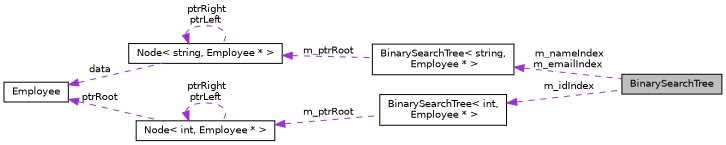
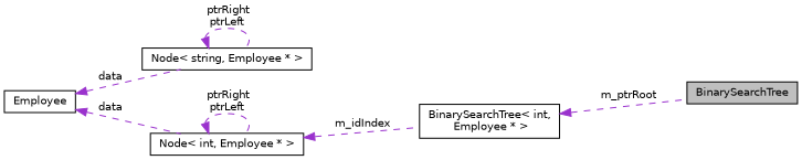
  digraph {
    rankdir=LR
    node [color=black fillcolor=white fontname=Helvetica fontsize=10 shape=record style=filled]
    edge [color=darkorchid3 dir=back fontname=Helvetica fontsize=10 labelfontname=Helvetica labelfontsize=10 style=dashed]
    n1 [fillcolor=grey75 fontcolor=black height=0.2 label=BinarySearchTree width=0.4]
-   n2 [height=0.2 label="BinarySearchTree\< string,\l Employee * \>" width=0.4]
    n3 [height=0.2 label="Node\< string, Employee * \>" width=0.4]
    n4 [height=0.2 label=Employee width=0.4]
    n5 [height=0.2 label="Node\< int, Employee * \>" width=0.4]
    n6 [height=0.2 label="BinarySearchTree\< int,\l Employee * \>" width=0.4]
-   n2 -> n1 [label=" m_nameIndex\nm_emailIndex"]
-   n3 -> n2 [label=" m_ptrRoot"]
    n3 -> n3 [label=" ptrRight\nptrLeft"]
    n4 -> n3 [label=" data"]
-   n4 -> n5 [label=" ptrRoot"]
+   n4 -> n5 [label=" data"]
    n5 -> n5 [label=" ptrRight\nptrLeft"]
-   n5 -> n6 [label=" m_ptrRoot"]
-   n6 -> n1 [label=" m_idIndex"]
+   n5 -> n6 [label=" m_idIndex"]
+   n6 -> n1 [label=" m_ptrRoot"]
  }
